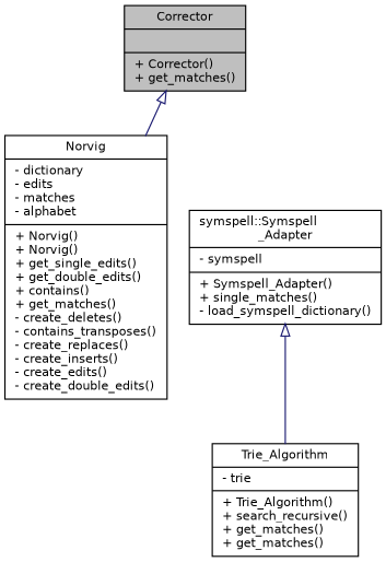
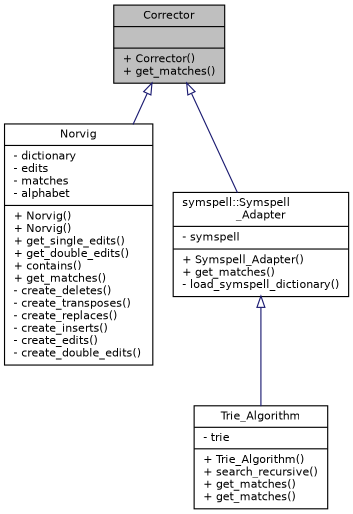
  digraph {
    node [color=black fillcolor=white fontname=Helvetica fontsize=10 shape=record style=filled]
    edge [arrowtail=onormal color=midnightblue dir=back fontname=Helvetica fontsize=10 labelfontname=Helvetica labelfontsize=10 style=solid]
    n1 [fillcolor=grey75 fontcolor=black height=0.2 label="{Corrector\n||+ Corrector()\l+ get_matches()\l}" width=0.4]
-   n2 [height=0.2 label="{Norvig\n|- dictionary\l- edits\l- matches\l- alphabet\l|+ Norvig()\l+ Norvig()\l+ get_single_edits()\l+ get_double_edits()\l+ contains()\l+ get_matches()\l- create_deletes()\l- contains_transposes()\l- create_replaces()\l- create_inserts()\l- create_edits()\l- create_double_edits()\l}" width=0.4]
-   n3 [height=0.2 label="{symspell::Symspell\l_Adapter\n|- symspell\l|+ Symspell_Adapter()\l+ single_matches()\l- load_symspell_dictionary()\l}" width=0.4]
+   n2 [height=0.2 label="{Norvig\n|- dictionary\l- edits\l- matches\l- alphabet\l|+ Norvig()\l+ Norvig()\l+ get_single_edits()\l+ get_double_edits()\l+ contains()\l+ get_matches()\l- create_deletes()\l- create_transposes()\l- create_replaces()\l- create_inserts()\l- create_edits()\l- create_double_edits()\l}" width=0.4]
+   n3 [height=0.2 label="{symspell::Symspell\l_Adapter\n|- symspell\l|+ Symspell_Adapter()\l+ get_matches()\l- load_symspell_dictionary()\l}" width=0.4]
    n4 [height=0.2 label="{Trie_Algorithm\n|- trie\l|+ Trie_Algorithm()\l+ search_recursive()\l+ get_matches()\l+ get_matches()\l}" width=0.4]
    n1 -> n2
+   n1 -> n3
    n3 -> n4
  }
